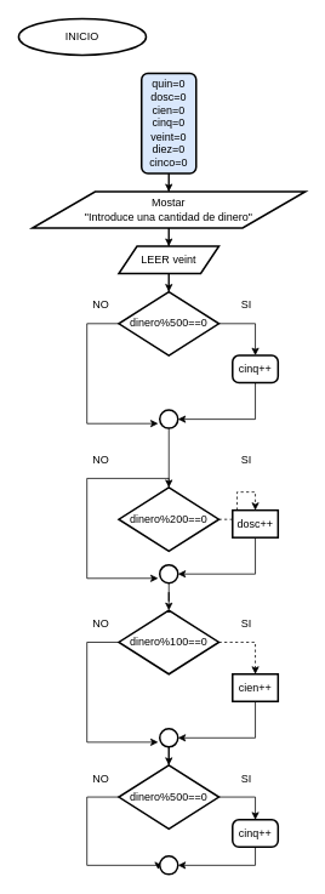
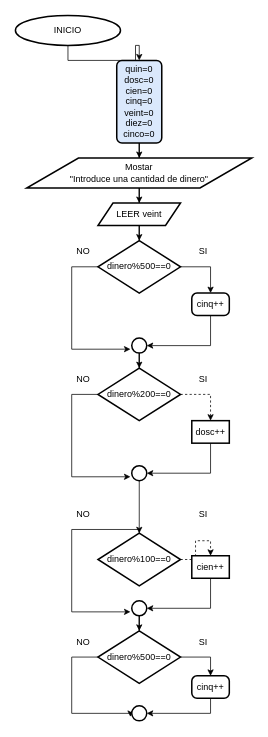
  <mxCell id="0" />
  <mxCell id="1" parent="0" />
+ <mxCell id="2" value="" style="edgeStyle=orthogonalEdgeStyle;rounded=0;orthogonalLoop=1;jettySize=auto;html=1;" edge="1" parent="1" source="3" target="5"><mxGeometry relative="1" as="geometry" /></mxCell>
  <mxCell id="3" value="INICIO" style="strokeWidth=2;html=1;shape=mxgraph.flowchart.start_1;whiteSpace=wrap;" vertex="1" parent="1"><mxGeometry x="20" y="20" width="140" height="40" as="geometry" /></mxCell>
  <mxCell id="4" value="" style="edgeStyle=orthogonalEdgeStyle;rounded=0;orthogonalLoop=1;jettySize=auto;html=1;" edge="1" parent="1" source="5" target="7"><mxGeometry relative="1" as="geometry" /></mxCell>
  <mxCell id="5" value="&lt;div&gt;quin=0&lt;/div&gt;&lt;div&gt;dosc=0&lt;/div&gt;&lt;div&gt;cien=0&lt;/div&gt;&lt;div&gt;cinq=0&lt;/div&gt;&lt;div&gt;veint=0&lt;/div&gt;&lt;div&gt;diez=0&lt;/div&gt;&lt;div&gt;cinco=0&lt;br&gt;&lt;/div&gt;" style="rounded=1;whiteSpace=wrap;html=1;absoluteArcSize=1;arcSize=14;strokeWidth=2;fillColor=#dae8fc;" vertex="1" parent="1"><mxGeometry x="155" y="80" width="60" height="110" as="geometry" /></mxCell>
  <mxCell id="6" value="" style="edgeStyle=orthogonalEdgeStyle;rounded=0;orthogonalLoop=1;jettySize=auto;html=1;" edge="1" parent="1" source="7" target="9"><mxGeometry relative="1" as="geometry" /></mxCell>
  <mxCell id="7" value="&lt;div&gt;Mostar &lt;br&gt;&lt;/div&gt;&lt;div&gt;&quot;Introduce una cantidad de dinero&quot;&lt;br&gt;&lt;/div&gt;" style="shape=parallelogram;html=1;strokeWidth=2;perimeter=parallelogramPerimeter;whiteSpace=wrap;rounded=1;arcSize=0;size=0.23;" vertex="1" parent="1"><mxGeometry x="35" y="210" width="300" height="40" as="geometry" /></mxCell>
  <mxCell id="8" value="" style="edgeStyle=orthogonalEdgeStyle;rounded=0;orthogonalLoop=1;jettySize=auto;html=1;" edge="1" parent="1" source="9" target="12"><mxGeometry relative="1" as="geometry" /></mxCell>
  <mxCell id="9" value="LEER veint" style="shape=parallelogram;perimeter=parallelogramPerimeter;whiteSpace=wrap;html=1;fixedSize=1;strokeWidth=2;rounded=1;arcSize=0;" vertex="1" parent="1"><mxGeometry x="130" y="270" width="110" height="30" as="geometry" /></mxCell>
  <mxCell id="10" style="edgeStyle=orthogonalEdgeStyle;rounded=0;orthogonalLoop=1;jettySize=auto;html=1;entryX=0.5;entryY=0;entryDx=0;entryDy=0;" edge="1" parent="1" source="12" target="16"><mxGeometry relative="1" as="geometry" /></mxCell>
  <mxCell id="11" style="edgeStyle=orthogonalEdgeStyle;rounded=0;orthogonalLoop=1;jettySize=auto;html=1;entryX=-0.086;entryY=0.738;entryDx=0;entryDy=0;entryPerimeter=0;" edge="1" parent="1" source="12" target="18"><mxGeometry relative="1" as="geometry"><mxPoint x="95" y="460" as="targetPoint" /><Array as="points"><mxPoint x="95" y="355" /><mxPoint x="95" y="465" /></Array></mxGeometry></mxCell>
  <mxCell id="12" value="dinero%500==0" style="strokeWidth=2;html=1;shape=mxgraph.flowchart.decision;whiteSpace=wrap;" vertex="1" parent="1"><mxGeometry x="130" y="320" width="110" height="70" as="geometry" /></mxCell>
  <mxCell id="13" value="SI" style="text;html=1;resizable=0;autosize=1;align=center;verticalAlign=middle;points=[];fillColor=none;strokeColor=none;rounded=0;" vertex="1" parent="1"><mxGeometry x="255" y="320" width="30" height="30" as="geometry" /></mxCell>
  <mxCell id="14" value="NO" style="text;html=1;resizable=0;autosize=1;align=center;verticalAlign=middle;points=[];fillColor=none;strokeColor=none;rounded=0;" vertex="1" parent="1"><mxGeometry x="90" y="320" width="40" height="30" as="geometry" /></mxCell>
  <mxCell id="15" style="edgeStyle=orthogonalEdgeStyle;rounded=0;orthogonalLoop=1;jettySize=auto;html=1;entryX=1;entryY=0.5;entryDx=0;entryDy=0;entryPerimeter=0;" edge="1" parent="1" source="16" target="18"><mxGeometry relative="1" as="geometry"><Array as="points"><mxPoint x="280" y="460" /></Array></mxGeometry></mxCell>
  <mxCell id="16" value="cinq++" style="rounded=1;whiteSpace=wrap;html=1;absoluteArcSize=1;arcSize=14;strokeWidth=2;" vertex="1" parent="1"><mxGeometry x="255" y="390" width="50" height="30" as="geometry" /></mxCell>
  <mxCell id="17" value="" style="edgeStyle=orthogonalEdgeStyle;rounded=0;orthogonalLoop=1;jettySize=auto;html=1;" edge="1" parent="1" source="18" target="21"><mxGeometry relative="1" as="geometry" /></mxCell>
  <mxCell id="18" value="" style="strokeWidth=2;html=1;shape=mxgraph.flowchart.start_2;whiteSpace=wrap;" vertex="1" parent="1"><mxGeometry x="175" y="450" width="20" height="20" as="geometry" /></mxCell>
  <mxCell id="19" style="edgeStyle=orthogonalEdgeStyle;rounded=0;orthogonalLoop=1;jettySize=auto;html=1;entryX=0.5;entryY=0;entryDx=0;entryDy=0;dashed=1;" edge="1" parent="1" source="21" target="25"><mxGeometry relative="1" as="geometry" /></mxCell>
  <mxCell id="20" style="edgeStyle=orthogonalEdgeStyle;rounded=0;orthogonalLoop=1;jettySize=auto;html=1;entryX=-0.086;entryY=0.738;entryDx=0;entryDy=0;entryPerimeter=0;" edge="1" parent="1" source="21" target="27"><mxGeometry relative="1" as="geometry"><mxPoint x="95" y="630" as="targetPoint" /><Array as="points"><mxPoint x="95" y="525" /><mxPoint x="95" y="635" /></Array></mxGeometry></mxCell>
- <mxCell id="21" value="dinero%200==0" style="strokeWidth=2;html=1;shape=mxgraph.flowchart.decision;whiteSpace=wrap;" vertex="1" parent="1"><mxGeometry x="130" y="535" width="110" height="70" as="geometry" /></mxCell>
+ <mxCell id="21" value="dinero%200==0" style="strokeWidth=2;html=1;shape=mxgraph.flowchart.decision;whiteSpace=wrap;" vertex="1" parent="1"><mxGeometry x="130" y="490" width="110" height="70" as="geometry" /></mxCell>
  <mxCell id="22" value="SI" style="text;html=1;resizable=0;autosize=1;align=center;verticalAlign=middle;points=[];fillColor=none;strokeColor=none;rounded=0;" vertex="1" parent="1"><mxGeometry x="255" y="490" width="30" height="30" as="geometry" /></mxCell>
  <mxCell id="23" value="NO" style="text;html=1;resizable=0;autosize=1;align=center;verticalAlign=middle;points=[];fillColor=none;strokeColor=none;rounded=0;" vertex="1" parent="1"><mxGeometry x="90" y="490" width="40" height="30" as="geometry" /></mxCell>
  <mxCell id="24" style="edgeStyle=orthogonalEdgeStyle;rounded=0;orthogonalLoop=1;jettySize=auto;html=1;entryX=1;entryY=0.5;entryDx=0;entryDy=0;entryPerimeter=0;" edge="1" parent="1" source="25" target="27"><mxGeometry relative="1" as="geometry"><Array as="points"><mxPoint x="280" y="630" /></Array></mxGeometry></mxCell>
  <mxCell id="25" value="dosc++" style="whiteSpace=wrap;html=1;absoluteArcSize=1;arcSize=14;strokeWidth=2;rounded=0;" vertex="1" parent="1"><mxGeometry x="255" y="560" width="50" height="30" as="geometry" /></mxCell>
  <mxCell id="26" value="" style="edgeStyle=orthogonalEdgeStyle;rounded=0;orthogonalLoop=1;jettySize=auto;html=1;" edge="1" parent="1" source="27" target="30"><mxGeometry relative="1" as="geometry" /></mxCell>
  <mxCell id="27" value="" style="strokeWidth=2;html=1;shape=mxgraph.flowchart.start_2;whiteSpace=wrap;" vertex="1" parent="1"><mxGeometry x="175" y="620" width="20" height="20" as="geometry" /></mxCell>
  <mxCell id="28" style="edgeStyle=orthogonalEdgeStyle;rounded=0;orthogonalLoop=1;jettySize=auto;html=1;entryX=0.5;entryY=0;entryDx=0;entryDy=0;dashed=1;" edge="1" parent="1" source="30" target="34"><mxGeometry relative="1" as="geometry" /></mxCell>
  <mxCell id="29" style="edgeStyle=orthogonalEdgeStyle;rounded=0;orthogonalLoop=1;jettySize=auto;html=1;entryX=-0.086;entryY=0.738;entryDx=0;entryDy=0;entryPerimeter=0;" edge="1" parent="1" source="30" target="36"><mxGeometry relative="1" as="geometry"><mxPoint x="95" y="810" as="targetPoint" /><Array as="points"><mxPoint x="95" y="705" /><mxPoint x="95" y="815" /></Array></mxGeometry></mxCell>
- <mxCell id="30" value="dinero%100==0" style="strokeWidth=2;html=1;shape=mxgraph.flowchart.decision;whiteSpace=wrap;" vertex="1" parent="1"><mxGeometry x="130" y="670" width="110" height="70" as="geometry" /></mxCell>
+ <mxCell id="30" value="dinero%100==0" style="strokeWidth=2;html=1;shape=mxgraph.flowchart.decision;whiteSpace=wrap;" vertex="1" parent="1"><mxGeometry x="130" y="710" width="110" height="70" as="geometry" /></mxCell>
  <mxCell id="31" value="SI" style="text;html=1;resizable=0;autosize=1;align=center;verticalAlign=middle;points=[];fillColor=none;strokeColor=none;rounded=0;" vertex="1" parent="1"><mxGeometry x="255" y="670" width="30" height="30" as="geometry" /></mxCell>
  <mxCell id="32" value="NO" style="text;html=1;resizable=0;autosize=1;align=center;verticalAlign=middle;points=[];fillColor=none;strokeColor=none;rounded=0;" vertex="1" parent="1"><mxGeometry x="90" y="670" width="40" height="30" as="geometry" /></mxCell>
  <mxCell id="33" style="edgeStyle=orthogonalEdgeStyle;rounded=0;orthogonalLoop=1;jettySize=auto;html=1;entryX=1;entryY=0.5;entryDx=0;entryDy=0;entryPerimeter=0;" edge="1" parent="1" source="34" target="36"><mxGeometry relative="1" as="geometry"><Array as="points"><mxPoint x="280" y="810" /></Array></mxGeometry></mxCell>
  <mxCell id="34" value="cien++" style="whiteSpace=wrap;html=1;absoluteArcSize=1;arcSize=14;strokeWidth=2;rounded=0;" vertex="1" parent="1"><mxGeometry x="255" y="740" width="50" height="30" as="geometry" /></mxCell>
  <mxCell id="35" value="" style="edgeStyle=orthogonalEdgeStyle;rounded=0;orthogonalLoop=1;jettySize=auto;html=1;" edge="1" parent="1" source="36" target="39"><mxGeometry relative="1" as="geometry" /></mxCell>
  <mxCell id="36" value="" style="strokeWidth=2;html=1;shape=mxgraph.flowchart.start_2;whiteSpace=wrap;" vertex="1" parent="1"><mxGeometry x="175" y="800" width="20" height="20" as="geometry" /></mxCell>
  <mxCell id="37" style="edgeStyle=orthogonalEdgeStyle;rounded=0;orthogonalLoop=1;jettySize=auto;html=1;entryX=0.5;entryY=0;entryDx=0;entryDy=0;" edge="1" parent="1" source="39" target="43"><mxGeometry relative="1" as="geometry" /></mxCell>
  <mxCell id="38" style="edgeStyle=orthogonalEdgeStyle;rounded=0;orthogonalLoop=1;jettySize=auto;html=1;entryX=-0.086;entryY=0.738;entryDx=0;entryDy=0;entryPerimeter=0;" edge="1" parent="1" source="39" target="44"><mxGeometry relative="1" as="geometry"><mxPoint x="95" y="980" as="targetPoint" /><Array as="points"><mxPoint x="95" y="875" /><mxPoint x="95" y="950" /><mxPoint x="173" y="950" /></Array></mxGeometry></mxCell>
  <mxCell id="39" value="dinero%500==0" style="strokeWidth=2;html=1;shape=mxgraph.flowchart.decision;whiteSpace=wrap;" vertex="1" parent="1"><mxGeometry x="130" y="840" width="110" height="70" as="geometry" /></mxCell>
  <mxCell id="40" value="SI" style="text;html=1;resizable=0;autosize=1;align=center;verticalAlign=middle;points=[];fillColor=none;strokeColor=none;rounded=0;" vertex="1" parent="1"><mxGeometry x="255" y="840" width="30" height="30" as="geometry" /></mxCell>
  <mxCell id="41" value="NO" style="text;html=1;resizable=0;autosize=1;align=center;verticalAlign=middle;points=[];fillColor=none;strokeColor=none;rounded=0;" vertex="1" parent="1"><mxGeometry x="90" y="840" width="40" height="30" as="geometry" /></mxCell>
  <mxCell id="42" style="edgeStyle=orthogonalEdgeStyle;rounded=0;orthogonalLoop=1;jettySize=auto;html=1;entryX=1;entryY=0.5;entryDx=0;entryDy=0;entryPerimeter=0;" edge="1" parent="1" source="43" target="44"><mxGeometry relative="1" as="geometry"><Array as="points"><mxPoint x="280" y="950" /><mxPoint x="195" y="950" /></Array></mxGeometry></mxCell>
  <mxCell id="43" value="cinq++" style="rounded=1;whiteSpace=wrap;html=1;absoluteArcSize=1;arcSize=14;strokeWidth=2;" vertex="1" parent="1"><mxGeometry x="255" y="900" width="50" height="30" as="geometry" /></mxCell>
  <mxCell id="44" value="" style="strokeWidth=2;html=1;shape=mxgraph.flowchart.start_2;whiteSpace=wrap;" vertex="1" parent="1"><mxGeometry x="175" y="940" width="20" height="20" as="geometry" /></mxCell>
